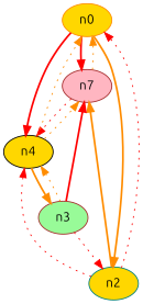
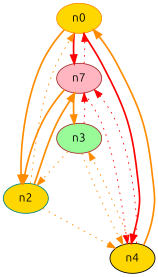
  digraph {
    fontname=Ubuntu
    node [color=brown fillcolor=gold fontname=Ubuntu style=filled]
    edge [color=darkorange fontname=Ubuntu style=bold]
    n1 [color=darkorange label=n0]
    n2 [fillcolor=lightpink label=n7]
    n3 [color=teal label=n2]
    n4 [color=black label=n4]
    n5 [fillcolor=palegreen label=n3]
    n1 -> n2 [color=red]
    n1 -> n3
    n1 -> n4 [color=red]
-   n2 -> n1 [style=dotted]
+   n2 -> n1 [color=red style=dotted]
+   n2 -> n3
    n2 -> n4 [color=red style=dotted]
-   n3 -> n1 [color=red style=dotted]
+   n2 -> n5
+   n3 -> n1 [style=dotted]
    n3 -> n2
-   n3 -> n4 [color=red style=dotted]
-   n4 -> n1 [style=dotted]
-   n4 -> n2 [style=dotted]
-   n4 -> n5
-   n5 -> n2 [color=red]
-   n5 -> n3 [color=red style=dotted]
+   n3 -> n4 [style=dotted]
+   n4 -> n1
+   n4 -> n2 [color=red style=dotted]
+   n4 -> n5 [style=dotted]
+   n5 -> n2 [color=red style=dotted]
+   n5 -> n3 [style=dotted]
    n5 -> n4 [style=dotted]
  }
